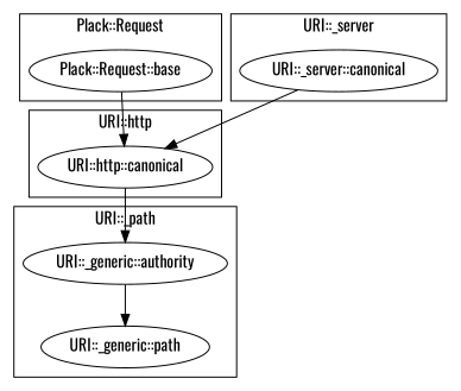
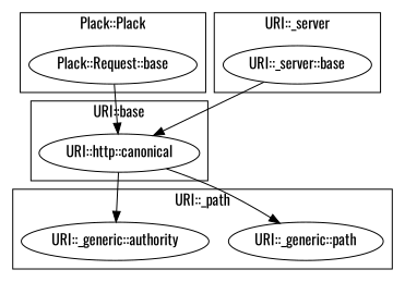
  digraph {
    fontname=Oswald
    node [fontname=Oswald]
    edge [fontname=Oswald]
    "Plack::Request::base"
    "URI::http::canonical"
    "URI::_generic::path"
    "URI::_generic::authority"
-   "URI::_server::canonical"
+   "URI::_server::canonical" [label="URI::_server::base"]
    subgraph cluster_1 {
-     label="Plack::Request"
+     label="Plack::Plack"
      "Plack::Request::base"
    }
    subgraph cluster_2 {
-     label="URI::http"
+     label="URI::base"
      "URI::http::canonical"
    }
    subgraph cluster_3 {
      label="URI::_path"
      "URI::_generic::path"
      "URI::_generic::authority"
    }
    subgraph cluster_4 {
      label="URI::_server"
      "URI::_server::canonical"
    }
    "Plack::Request::base" -> "URI::http::canonical"
-   "URI::_generic::authority" -> "URI::_generic::path"
+   "URI::http::canonical" -> "URI::_generic::path"
    "URI::http::canonical" -> "URI::_generic::authority"
    "URI::_server::canonical" -> "URI::http::canonical"
  }
